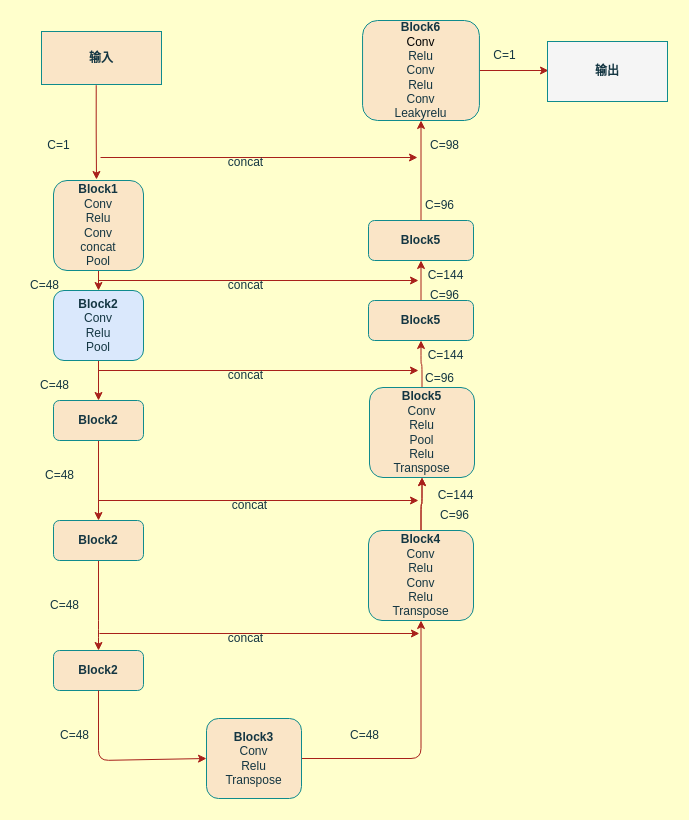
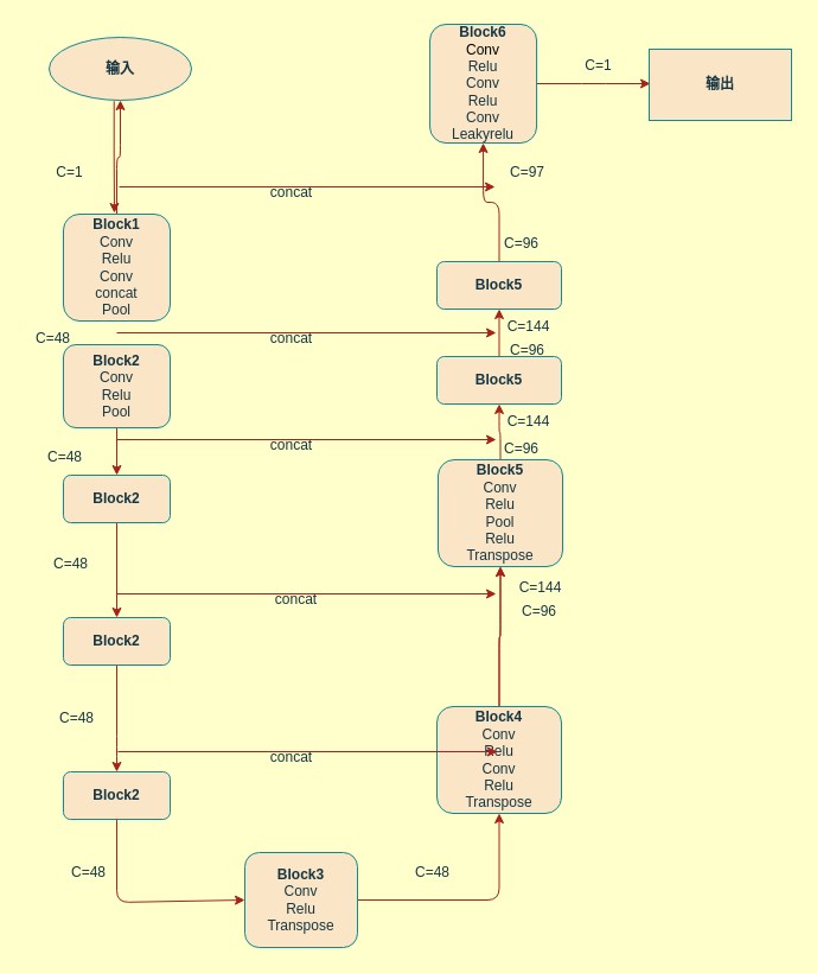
  <mxCell id="0" />
  <mxCell id="1" parent="0" />
- <mxCell id="2" style="edgeStyle=orthogonalEdgeStyle;rounded=1;orthogonalLoop=1;jettySize=auto;html=1;entryX=0.5;entryY=0;entryDx=0;entryDy=0;labelBackgroundColor=none;fontColor=default;strokeColor=#A8201A;fontSize=12;" parent="1" source="3" target="5" edge="1"><mxGeometry relative="1" as="geometry" /></mxCell>
+ <mxCell id="2" style="edgeStyle=orthogonalEdgeStyle;rounded=1;orthogonalLoop=1;jettySize=auto;html=1;labelBackgroundColor=none;fontColor=default;strokeColor=#A8201A;fontSize=12;" parent="1" source="3" target="50" edge="1"><mxGeometry relative="1" as="geometry" /></mxCell>
  <mxCell id="3" value="&lt;b&gt;Block1&lt;/b&gt;&lt;div&gt;Conv&lt;/div&gt;&lt;div&gt;Relu&lt;/div&gt;&lt;div&gt;Conv&lt;/div&gt;&lt;div&gt;concat&lt;/div&gt;&lt;div&gt;Pool&lt;/div&gt;" style="rounded=1;whiteSpace=wrap;html=1;labelBackgroundColor=none;fillColor=#FAE5C7;strokeColor=#0F8B8D;fontColor=#143642;fontSize=12;" parent="1" vertex="1"><mxGeometry x="53" y="180" width="90" height="90" as="geometry" /></mxCell>
  <mxCell id="4" style="edgeStyle=orthogonalEdgeStyle;rounded=1;orthogonalLoop=1;jettySize=auto;html=1;labelBackgroundColor=none;fontColor=default;strokeColor=#A8201A;fontSize=12;" parent="1" source="5" target="7" edge="1"><mxGeometry relative="1" as="geometry" /></mxCell>
- <mxCell id="5" value="&lt;b&gt;Block2&lt;/b&gt;&lt;div&gt;Conv&lt;/div&gt;&lt;div&gt;Relu&lt;/div&gt;&lt;div&gt;Pool&lt;/div&gt;" style="rounded=1;whiteSpace=wrap;html=1;labelBackgroundColor=none;fillColor=#dae8fc;strokeColor=#0F8B8D;fontColor=#143642;fontSize=12;" parent="1" vertex="1"><mxGeometry x="53" y="290" width="90" height="70" as="geometry" /></mxCell>
+ <mxCell id="5" value="&lt;b&gt;Block2&lt;/b&gt;&lt;div&gt;Conv&lt;/div&gt;&lt;div&gt;Relu&lt;/div&gt;&lt;div&gt;Pool&lt;/div&gt;" style="rounded=1;whiteSpace=wrap;html=1;labelBackgroundColor=none;fillColor=#FAE5C7;strokeColor=#0F8B8D;fontColor=#143642;fontSize=12;" parent="1" vertex="1"><mxGeometry x="53" y="290" width="90" height="70" as="geometry" /></mxCell>
  <mxCell id="6" style="edgeStyle=orthogonalEdgeStyle;rounded=1;orthogonalLoop=1;jettySize=auto;html=1;labelBackgroundColor=none;fontColor=default;strokeColor=#A8201A;fontSize=12;" parent="1" source="7" target="14" edge="1"><mxGeometry relative="1" as="geometry" /></mxCell>
  <mxCell id="7" value="&lt;b&gt;Block2&lt;/b&gt;" style="rounded=1;whiteSpace=wrap;html=1;labelBackgroundColor=none;fillColor=#FAE5C7;strokeColor=#0F8B8D;fontColor=#143642;fontSize=12;" parent="1" vertex="1"><mxGeometry x="53" y="400" width="90" height="40" as="geometry" /></mxCell>
  <mxCell id="8" style="edgeStyle=orthogonalEdgeStyle;rounded=1;orthogonalLoop=1;jettySize=auto;html=1;entryX=0.5;entryY=1;entryDx=0;entryDy=0;labelBackgroundColor=none;fontColor=default;strokeColor=#A8201A;fontSize=12;" parent="1" source="9" target="12" edge="1"><mxGeometry relative="1" as="geometry" /></mxCell>
  <mxCell id="9" value="&lt;b&gt;Block3&lt;/b&gt;&lt;br&gt;&lt;div&gt;Conv&lt;/div&gt;&lt;div&gt;Relu&lt;/div&gt;&lt;div&gt;Transpose&lt;/div&gt;" style="rounded=1;whiteSpace=wrap;html=1;labelBackgroundColor=none;fillColor=#FAE5C7;strokeColor=#0F8B8D;fontColor=#143642;fontSize=12;" parent="1" vertex="1"><mxGeometry x="206" y="718" width="95" height="80" as="geometry" /></mxCell>
  <mxCell id="10" style="edgeStyle=orthogonalEdgeStyle;rounded=1;orthogonalLoop=1;jettySize=auto;html=1;entryX=0.5;entryY=1;entryDx=0;entryDy=0;labelBackgroundColor=none;fontColor=default;strokeColor=#A8201A;fontSize=12;" parent="1" source="12" target="17" edge="1"><mxGeometry relative="1" as="geometry" /></mxCell>
  <mxCell id="11" value="" style="edgeStyle=orthogonalEdgeStyle;rounded=1;orthogonalLoop=1;jettySize=auto;html=1;labelBackgroundColor=none;fontColor=default;strokeColor=#A8201A;fontSize=12;" parent="1" source="12" target="17" edge="1"><mxGeometry relative="1" as="geometry" /></mxCell>
- <mxCell id="12" value="&lt;b&gt;Block4&lt;/b&gt;&lt;br&gt;&lt;div&gt;Conv&lt;/div&gt;&lt;div&gt;Relu&lt;/div&gt;&lt;div&gt;Conv&lt;/div&gt;&lt;div&gt;Relu&lt;/div&gt;&lt;div&gt;Transpose&lt;/div&gt;" style="rounded=1;whiteSpace=wrap;html=1;labelBackgroundColor=none;fillColor=#FAE5C7;strokeColor=#0F8B8D;fontColor=#143642;fontSize=12;" parent="1" vertex="1"><mxGeometry x="368" y="530" width="105" height="90" as="geometry" /></mxCell>
+ <mxCell id="12" value="&lt;b&gt;Block4&lt;/b&gt;&lt;br&gt;&lt;div&gt;Conv&lt;/div&gt;&lt;div&gt;Relu&lt;/div&gt;&lt;div&gt;Conv&lt;/div&gt;&lt;div&gt;Relu&lt;/div&gt;&lt;div&gt;Transpose&lt;/div&gt;" style="rounded=1;whiteSpace=wrap;html=1;labelBackgroundColor=none;fillColor=#FAE5C7;strokeColor=#0F8B8D;fontColor=#143642;fontSize=12;" parent="1" vertex="1"><mxGeometry x="368" y="595" width="105" height="90" as="geometry" /></mxCell>
  <mxCell id="13" style="edgeStyle=orthogonalEdgeStyle;rounded=1;orthogonalLoop=1;jettySize=auto;html=1;labelBackgroundColor=none;fontColor=default;strokeColor=#A8201A;fontSize=12;" parent="1" source="14" target="15" edge="1"><mxGeometry relative="1" as="geometry"><Array as="points"><mxPoint x="98" y="630" /><mxPoint x="98" y="630" /></Array></mxGeometry></mxCell>
  <mxCell id="14" value="&lt;b&gt;Block2&lt;/b&gt;" style="rounded=1;whiteSpace=wrap;html=1;labelBackgroundColor=none;fillColor=#FAE5C7;strokeColor=#0F8B8D;fontColor=#143642;fontSize=12;" parent="1" vertex="1"><mxGeometry x="53" y="520" width="90" height="40" as="geometry" /></mxCell>
  <mxCell id="15" value="&lt;b&gt;Block2&lt;/b&gt;" style="rounded=1;whiteSpace=wrap;html=1;labelBackgroundColor=none;fillColor=#FAE5C7;strokeColor=#0F8B8D;fontColor=#143642;fontSize=12;" parent="1" vertex="1"><mxGeometry x="53" y="650" width="90" height="40" as="geometry" /></mxCell>
  <mxCell id="16" style="edgeStyle=orthogonalEdgeStyle;rounded=1;orthogonalLoop=1;jettySize=auto;html=1;entryX=0.5;entryY=1;entryDx=0;entryDy=0;labelBackgroundColor=none;fontColor=default;strokeColor=#A8201A;fontSize=12;" parent="1" source="17" target="24" edge="1"><mxGeometry relative="1" as="geometry" /></mxCell>
  <mxCell id="17" value="&lt;b&gt;Block5&lt;/b&gt;&lt;br&gt;&lt;div&gt;Conv&lt;/div&gt;&lt;div&gt;Relu&lt;/div&gt;&lt;div&gt;Pool&lt;/div&gt;&lt;div&gt;Relu&lt;/div&gt;&lt;div&gt;Transpose&lt;/div&gt;" style="rounded=1;whiteSpace=wrap;html=1;labelBackgroundColor=none;fillColor=#FAE5C7;strokeColor=#0F8B8D;fontColor=#143642;fontSize=12;" parent="1" vertex="1"><mxGeometry x="369" y="387" width="105" height="90" as="geometry" /></mxCell>
  <mxCell id="18" style="edgeStyle=orthogonalEdgeStyle;rounded=1;orthogonalLoop=1;jettySize=auto;html=1;entryX=0;entryY=0.5;entryDx=0;entryDy=0;labelBackgroundColor=none;fontColor=default;strokeColor=#A8201A;fontSize=12;" parent="1" source="19" edge="1"><mxGeometry relative="1" as="geometry"><mxPoint x="548" y="70" as="targetPoint" /></mxGeometry></mxCell>
- <mxCell id="19" value="&lt;b&gt;Block6&lt;/b&gt;&lt;div&gt;&lt;span style=&quot;background-color: transparent; color: light-dark(rgb(0, 0, 0), rgb(255, 255, 255));&quot;&gt;Conv&lt;/span&gt;&lt;div&gt;Relu&lt;/div&gt;&lt;div&gt;Conv&lt;/div&gt;&lt;div&gt;Relu&lt;/div&gt;&lt;div&gt;Conv&lt;/div&gt;&lt;div&gt;Leakyrelu&lt;/div&gt;&lt;/div&gt;" style="rounded=1;whiteSpace=wrap;html=1;labelBackgroundColor=none;fillColor=#FAE5C7;strokeColor=#0F8B8D;fontColor=#143642;fontSize=12;" parent="1" vertex="1"><mxGeometry x="362.06" y="20" width="116.87" height="100" as="geometry" /></mxCell>
+ <mxCell id="19" value="&lt;b&gt;Block6&lt;/b&gt;&lt;div&gt;&lt;span style=&quot;background-color: transparent; color: light-dark(rgb(0, 0, 0), rgb(255, 255, 255));&quot;&gt;Conv&lt;/span&gt;&lt;div&gt;Relu&lt;/div&gt;&lt;div&gt;Conv&lt;/div&gt;&lt;div&gt;Relu&lt;/div&gt;&lt;div&gt;Conv&lt;/div&gt;&lt;div&gt;Leakyrelu&lt;/div&gt;&lt;/div&gt;" style="rounded=1;whiteSpace=wrap;html=1;labelBackgroundColor=none;fillColor=#FAE5C7;strokeColor=#0F8B8D;fontColor=#143642;fontSize=12;" parent="1" vertex="1"><mxGeometry x="362.06" y="20" width="90" height="100" as="geometry" /></mxCell>
  <mxCell id="20" value="" style="endArrow=classic;html=1;rounded=1;labelBackgroundColor=none;fontColor=default;strokeColor=#A8201A;fontSize=12;" parent="1" edge="1"><mxGeometry width="50" height="50" relative="1" as="geometry"><mxPoint x="98" y="500" as="sourcePoint" /><mxPoint x="418" y="500" as="targetPoint" /></mxGeometry></mxCell>
  <mxCell id="21" value="concat" style="edgeLabel;html=1;align=center;verticalAlign=middle;resizable=0;points=[];labelBackgroundColor=none;rounded=1;fontColor=#143642;fontSize=12;" parent="20" vertex="1" connectable="0"><mxGeometry x="-0.061" y="-4" relative="1" as="geometry"><mxPoint as="offset" /></mxGeometry></mxCell>
  <mxCell id="22" value="" style="endArrow=classic;html=1;rounded=1;exitX=0.5;exitY=1;exitDx=0;exitDy=0;entryX=0;entryY=0.5;entryDx=0;entryDy=0;labelBackgroundColor=none;fontColor=default;strokeColor=#A8201A;fontSize=12;" parent="1" source="15" target="9" edge="1"><mxGeometry width="50" height="50" relative="1" as="geometry"><mxPoint x="678" y="630" as="sourcePoint" /><mxPoint x="728" y="580" as="targetPoint" /><Array as="points"><mxPoint x="98" y="760" /></Array></mxGeometry></mxCell>
  <mxCell id="23" style="edgeStyle=orthogonalEdgeStyle;rounded=1;orthogonalLoop=1;jettySize=auto;html=1;labelBackgroundColor=none;fontColor=default;strokeColor=#A8201A;fontSize=12;" parent="1" source="24" target="26" edge="1"><mxGeometry relative="1" as="geometry" /></mxCell>
  <mxCell id="24" value="&lt;b&gt;Block5&lt;/b&gt;" style="rounded=1;whiteSpace=wrap;html=1;labelBackgroundColor=none;fillColor=#FAE5C7;strokeColor=#0F8B8D;fontColor=#143642;fontSize=12;" parent="1" vertex="1"><mxGeometry x="368" y="300" width="105" height="40" as="geometry" /></mxCell>
  <mxCell id="25" style="edgeStyle=orthogonalEdgeStyle;rounded=1;orthogonalLoop=1;jettySize=auto;html=1;entryX=0.5;entryY=1;entryDx=0;entryDy=0;labelBackgroundColor=none;fontColor=default;strokeColor=#A8201A;fontSize=12;" parent="1" source="26" target="19" edge="1"><mxGeometry relative="1" as="geometry" /></mxCell>
  <mxCell id="26" value="&lt;b&gt;Block5&lt;/b&gt;" style="rounded=1;whiteSpace=wrap;html=1;labelBackgroundColor=none;fillColor=#FAE5C7;strokeColor=#0F8B8D;fontColor=#143642;fontSize=12;" parent="1" vertex="1"><mxGeometry x="368" y="220" width="105" height="40" as="geometry" /></mxCell>
  <mxCell id="27" value="" style="endArrow=classic;html=1;rounded=1;labelBackgroundColor=none;fontColor=default;strokeColor=#A8201A;fontSize=12;" parent="1" edge="1"><mxGeometry width="50" height="50" relative="1" as="geometry"><mxPoint x="98" y="370" as="sourcePoint" /><mxPoint x="418" y="370" as="targetPoint" /></mxGeometry></mxCell>
  <mxCell id="28" value="concat" style="edgeLabel;html=1;align=center;verticalAlign=middle;resizable=0;points=[];labelBackgroundColor=none;rounded=1;fontColor=#143642;fontSize=12;" parent="27" vertex="1" connectable="0"><mxGeometry x="-0.09" y="-4" relative="1" as="geometry"><mxPoint as="offset" /></mxGeometry></mxCell>
  <mxCell id="29" value="C=1" style="text;html=1;align=center;verticalAlign=middle;resizable=0;points=[];autosize=1;strokeColor=none;fillColor=none;labelBackgroundColor=none;rounded=1;fontColor=#143642;fontSize=12;" parent="1" vertex="1"><mxGeometry x="38" y="132" width="40" height="26" as="geometry" /></mxCell>
  <mxCell id="30" value="C=48" style="text;html=1;align=center;verticalAlign=middle;resizable=0;points=[];autosize=1;strokeColor=none;fillColor=none;labelBackgroundColor=none;rounded=1;fontColor=#143642;fontSize=12;" parent="1" vertex="1"><mxGeometry x="20" y="272" width="47" height="26" as="geometry" /></mxCell>
  <mxCell id="31" value="C=48" style="text;html=1;align=center;verticalAlign=middle;resizable=0;points=[];autosize=1;strokeColor=none;fillColor=none;labelBackgroundColor=none;rounded=1;fontColor=#143642;fontSize=12;" parent="1" vertex="1"><mxGeometry x="30" y="372" width="47" height="26" as="geometry" /></mxCell>
  <mxCell id="32" value="C=48" style="text;html=1;align=center;verticalAlign=middle;resizable=0;points=[];autosize=1;strokeColor=none;fillColor=none;labelBackgroundColor=none;rounded=1;fontColor=#143642;fontSize=12;" parent="1" vertex="1"><mxGeometry x="35" y="462" width="47" height="26" as="geometry" /></mxCell>
  <mxCell id="33" value="C=48" style="text;html=1;align=center;verticalAlign=middle;resizable=0;points=[];autosize=1;strokeColor=none;fillColor=none;labelBackgroundColor=none;rounded=1;fontColor=#143642;fontSize=12;" parent="1" vertex="1"><mxGeometry x="40" y="592" width="47" height="26" as="geometry" /></mxCell>
  <mxCell id="34" value="C=48" style="text;html=1;align=center;verticalAlign=middle;resizable=0;points=[];autosize=1;strokeColor=none;fillColor=none;labelBackgroundColor=none;rounded=1;fontColor=#143642;fontSize=12;" parent="1" vertex="1"><mxGeometry x="50" y="722" width="47" height="26" as="geometry" /></mxCell>
  <mxCell id="35" value="C=48" style="text;html=1;align=center;verticalAlign=middle;resizable=0;points=[];autosize=1;strokeColor=none;fillColor=none;labelBackgroundColor=none;rounded=1;fontColor=#143642;fontSize=12;" parent="1" vertex="1"><mxGeometry x="340" y="722" width="47" height="26" as="geometry" /></mxCell>
  <mxCell id="36" value="C=96" style="text;html=1;align=center;verticalAlign=middle;resizable=0;points=[];autosize=1;strokeColor=none;fillColor=none;labelBackgroundColor=none;rounded=1;fontColor=#143642;fontSize=12;" parent="1" vertex="1"><mxGeometry x="430.93" y="502" width="47" height="26" as="geometry" /></mxCell>
  <mxCell id="37" value="C=144" style="text;html=1;align=center;verticalAlign=middle;resizable=0;points=[];autosize=1;strokeColor=none;fillColor=none;labelBackgroundColor=none;rounded=1;fontColor=#143642;fontSize=12;" parent="1" vertex="1"><mxGeometry x="427.93" y="482" width="54" height="26" as="geometry" /></mxCell>
  <mxCell id="38" value="C=96" style="text;html=1;align=center;verticalAlign=middle;resizable=0;points=[];autosize=1;strokeColor=none;fillColor=none;labelBackgroundColor=none;rounded=1;arcSize=50;fontColor=#143642;fontSize=12;" parent="1" vertex="1"><mxGeometry x="415.93" y="365" width="47" height="26" as="geometry" /></mxCell>
  <mxCell id="39" value="C=144" style="text;html=1;align=center;verticalAlign=middle;resizable=0;points=[];autosize=1;strokeColor=none;fillColor=none;labelBackgroundColor=none;rounded=1;fontColor=#143642;fontSize=12;" parent="1" vertex="1"><mxGeometry x="417.93" y="342" width="54" height="26" as="geometry" /></mxCell>
  <mxCell id="40" value="C=144" style="text;html=1;align=center;verticalAlign=middle;resizable=0;points=[];autosize=1;strokeColor=none;fillColor=none;labelBackgroundColor=none;rounded=1;fontColor=#143642;fontSize=12;" parent="1" vertex="1"><mxGeometry x="417.93" y="262" width="54" height="26" as="geometry" /></mxCell>
  <mxCell id="41" value="C=96" style="text;html=1;align=center;verticalAlign=middle;resizable=0;points=[];autosize=1;strokeColor=none;fillColor=none;labelBackgroundColor=none;rounded=1;fontColor=#143642;fontSize=12;" parent="1" vertex="1"><mxGeometry x="420.93" y="282" width="47" height="26" as="geometry" /></mxCell>
  <mxCell id="42" value="C=96" style="text;html=1;align=center;verticalAlign=middle;resizable=0;points=[];autosize=1;strokeColor=none;fillColor=none;labelBackgroundColor=none;rounded=1;fontColor=#143642;fontSize=12;" parent="1" vertex="1"><mxGeometry x="415.93" y="192" width="47" height="26" as="geometry" /></mxCell>
- <mxCell id="43" value="C=98" style="text;html=1;align=center;verticalAlign=middle;resizable=0;points=[];autosize=1;strokeColor=none;fillColor=none;labelBackgroundColor=none;rounded=1;fontColor=#143642;fontSize=12;" parent="1" vertex="1"><mxGeometry x="420.93" y="132" width="47" height="26" as="geometry" /></mxCell>
+ <mxCell id="43" value="C=97" style="text;html=1;align=center;verticalAlign=middle;resizable=0;points=[];autosize=1;strokeColor=none;fillColor=none;labelBackgroundColor=none;rounded=1;fontColor=#143642;fontSize=12;" parent="1" vertex="1"><mxGeometry x="420.93" y="132" width="47" height="26" as="geometry" /></mxCell>
  <mxCell id="44" value="C=1" style="text;html=1;align=center;verticalAlign=middle;resizable=0;points=[];autosize=1;strokeColor=none;fillColor=none;labelBackgroundColor=none;rounded=1;fontColor=#143642;fontSize=12;" parent="1" vertex="1"><mxGeometry x="483.93" y="42" width="40" height="26" as="geometry" /></mxCell>
  <mxCell id="45" value="" style="endArrow=classic;html=1;rounded=1;labelBackgroundColor=none;fontColor=default;strokeColor=#A8201A;fontSize=12;" parent="1" edge="1"><mxGeometry width="50" height="50" relative="1" as="geometry"><mxPoint x="98" y="280" as="sourcePoint" /><mxPoint x="418" y="280" as="targetPoint" /></mxGeometry></mxCell>
  <mxCell id="46" value="concat" style="edgeLabel;html=1;align=center;verticalAlign=middle;resizable=0;points=[];labelBackgroundColor=none;rounded=1;fontColor=#143642;fontSize=12;" parent="45" vertex="1" connectable="0"><mxGeometry x="-0.09" y="-4" relative="1" as="geometry"><mxPoint as="offset" /></mxGeometry></mxCell>
  <mxCell id="47" value="" style="endArrow=classic;html=1;rounded=1;labelBackgroundColor=none;fontColor=default;strokeColor=#A8201A;fontSize=12;" parent="1" edge="1"><mxGeometry width="50" height="50" relative="1" as="geometry"><mxPoint x="98.93" y="633" as="sourcePoint" /><mxPoint x="418.93" y="633" as="targetPoint" /></mxGeometry></mxCell>
  <mxCell id="48" value="concat" style="edgeLabel;html=1;align=center;verticalAlign=middle;resizable=0;points=[];labelBackgroundColor=none;rounded=1;fontColor=#143642;fontSize=12;" parent="47" vertex="1" connectable="0"><mxGeometry x="-0.09" y="-4" relative="1" as="geometry"><mxPoint as="offset" /></mxGeometry></mxCell>
- <mxCell id="49" value="&lt;b&gt;输出&lt;/b&gt;" style="rounded=0;whiteSpace=wrap;html=1;labelBackgroundColor=none;fillColor=#f5f5f5;strokeColor=#0F8B8D;fontColor=#143642;fontSize=12;" parent="1" vertex="1"><mxGeometry x="547" y="41" width="120" height="60" as="geometry" /></mxCell>
- <mxCell id="50" value="&lt;b&gt;输入&lt;/b&gt;" style="rounded=0;whiteSpace=wrap;html=1;labelBackgroundColor=none;fillColor=#FAE5C7;strokeColor=#0F8B8D;fontColor=#143642;fontSize=12;" parent="1" vertex="1"><mxGeometry x="41" y="31" width="120" height="53" as="geometry" /></mxCell>
+ <mxCell id="49" value="&lt;b&gt;输出&lt;/b&gt;" style="rounded=0;whiteSpace=wrap;html=1;labelBackgroundColor=none;fillColor=#FAE5C7;strokeColor=#0F8B8D;fontColor=#143642;fontSize=12;" parent="1" vertex="1"><mxGeometry x="547" y="41" width="120" height="60" as="geometry" /></mxCell>
+ <mxCell id="50" value="&lt;b&gt;输入&lt;/b&gt;" style="ellipse;whiteSpace=wrap;html=1;labelBackgroundColor=none;fillColor=#FAE5C7;strokeColor=#0F8B8D;fontColor=#143642;fontSize=12;" parent="1" vertex="1"><mxGeometry x="41" y="31" width="120" height="53" as="geometry" /></mxCell>
  <mxCell id="51" value="" style="endArrow=classic;html=1;rounded=1;labelBackgroundColor=none;fontColor=default;strokeColor=#A8201A;fontSize=12;" parent="1" edge="1"><mxGeometry width="50" height="50" relative="1" as="geometry"><mxPoint x="100" y="157" as="sourcePoint" /><mxPoint x="417" y="157" as="targetPoint" /></mxGeometry></mxCell>
  <mxCell id="52" value="concat" style="edgeLabel;html=1;align=center;verticalAlign=middle;resizable=0;points=[];labelBackgroundColor=none;rounded=1;fontColor=#143642;fontSize=12;" parent="51" vertex="1" connectable="0"><mxGeometry x="-0.09" y="-4" relative="1" as="geometry"><mxPoint as="offset" /></mxGeometry></mxCell>
  <mxCell id="53" style="edgeStyle=orthogonalEdgeStyle;rounded=1;orthogonalLoop=1;jettySize=auto;html=1;labelBackgroundColor=none;fontColor=default;strokeColor=#A8201A;fontSize=12;exitX=0.456;exitY=1.013;exitDx=0;exitDy=0;exitPerimeter=0;" edge="1" parent="1" source="50"><mxGeometry relative="1" as="geometry"><mxPoint x="126" y="465" as="sourcePoint" /><mxPoint x="96" y="179" as="targetPoint" /></mxGeometry></mxCell>
